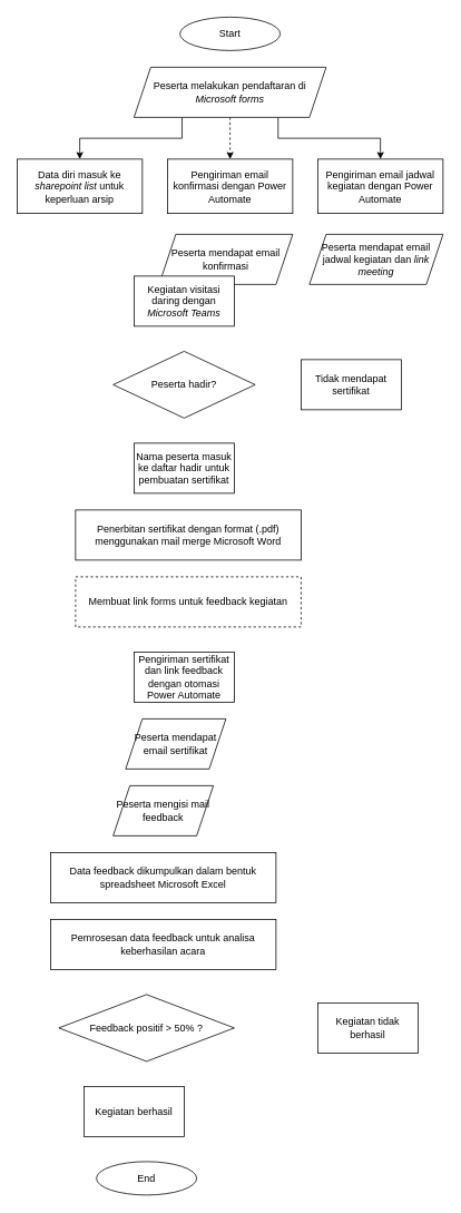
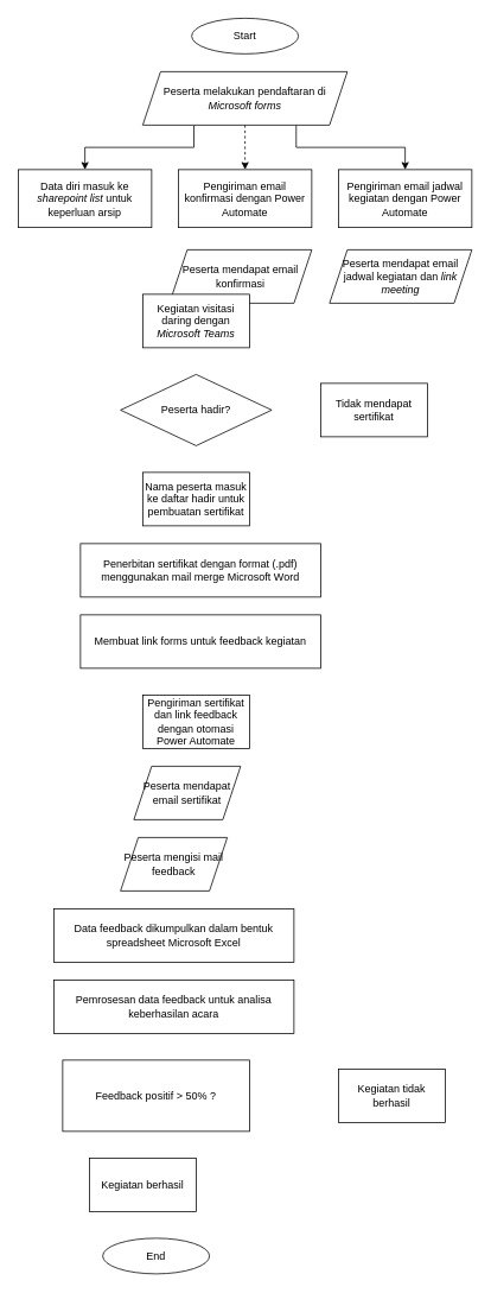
  <mxCell id="0" />
  <mxCell id="1" parent="0" />
  <mxCell id="2" value="Start" style="ellipse;whiteSpace=wrap;html=1;" vertex="1" parent="1"><mxGeometry x="215" y="20" width="120" height="40" as="geometry" /></mxCell>
  <mxCell id="3" style="edgeStyle=orthogonalEdgeStyle;rounded=0;orthogonalLoop=1;jettySize=auto;html=1;exitX=0.25;exitY=1;exitDx=0;exitDy=0;entryX=0.5;entryY=0;entryDx=0;entryDy=0;" edge="1" parent="1" source="6" target="7"><mxGeometry relative="1" as="geometry" /></mxCell>
  <mxCell id="4" style="edgeStyle=orthogonalEdgeStyle;rounded=0;orthogonalLoop=1;jettySize=auto;html=1;exitX=0.5;exitY=1;exitDx=0;exitDy=0;entryX=0.5;entryY=0;entryDx=0;entryDy=0;dashed=1;" edge="1" parent="1" source="6" target="8"><mxGeometry relative="1" as="geometry" /></mxCell>
  <mxCell id="5" style="edgeStyle=orthogonalEdgeStyle;rounded=0;orthogonalLoop=1;jettySize=auto;html=1;exitX=0.75;exitY=1;exitDx=0;exitDy=0;entryX=0.5;entryY=0;entryDx=0;entryDy=0;" edge="1" parent="1" source="6" target="9"><mxGeometry relative="1" as="geometry" /></mxCell>
  <mxCell id="6" value="Peserta melakukan pendaftaran di &lt;i&gt;Microsoft&amp;nbsp;forms&lt;/i&gt;" style="shape=parallelogram;perimeter=parallelogramPerimeter;whiteSpace=wrap;html=1;fixedSize=1;" vertex="1" parent="1"><mxGeometry x="160" y="80" width="230" height="60" as="geometry" /></mxCell>
  <mxCell id="7" value="Data diri masuk ke &lt;i&gt;sharepoint list &lt;/i&gt;untuk keperluan arsip" style="rounded=0;whiteSpace=wrap;html=1;" vertex="1" parent="1"><mxGeometry x="20" y="190" width="150" height="65" as="geometry" /></mxCell>
  <mxCell id="8" value="Pengiriman email konfirmasi dengan Power Automate" style="rounded=0;whiteSpace=wrap;html=1;" vertex="1" parent="1"><mxGeometry x="200" y="190" width="150" height="65" as="geometry" /></mxCell>
  <mxCell id="9" value="Pengiriman email jadwal kegiatan dengan Power Automate" style="rounded=0;whiteSpace=wrap;html=1;" vertex="1" parent="1"><mxGeometry x="380" y="190" width="150" height="65" as="geometry" /></mxCell>
  <mxCell id="10" value="Peserta mendapat email konfirmasi" style="shape=parallelogram;perimeter=parallelogramPerimeter;whiteSpace=wrap;html=1;fixedSize=1;" vertex="1" parent="1"><mxGeometry x="190" y="280" width="160" height="60" as="geometry" /></mxCell>
  <mxCell id="11" value="Peserta mendapat email jadwal kegiatan dan &lt;i&gt;link meeting&lt;/i&gt;" style="shape=parallelogram;perimeter=parallelogramPerimeter;whiteSpace=wrap;html=1;fixedSize=1;" vertex="1" parent="1"><mxGeometry x="370" y="280" width="160" height="60" as="geometry" /></mxCell>
  <mxCell id="12" value="Kegiatan visitasi daring dengan &lt;i&gt;Microsoft Teams&lt;/i&gt;" style="rounded=0;whiteSpace=wrap;html=1;" vertex="1" parent="1"><mxGeometry x="160" y="330" width="120" height="60" as="geometry" /></mxCell>
  <mxCell id="13" value="Peserta hadir?" style="rhombus;whiteSpace=wrap;html=1;" vertex="1" parent="1"><mxGeometry x="135" y="420" width="170" height="80" as="geometry" /></mxCell>
  <mxCell id="14" value="Tidak mendapat sertifikat" style="rounded=0;whiteSpace=wrap;html=1;" vertex="1" parent="1"><mxGeometry x="360" y="430" width="120" height="60" as="geometry" /></mxCell>
  <mxCell id="15" value="Nama peserta masuk ke daftar hadir untuk pembuatan sertifikat" style="rounded=0;whiteSpace=wrap;html=1;" vertex="1" parent="1"><mxGeometry x="160" y="530" width="120" height="60" as="geometry" /></mxCell>
  <mxCell id="16" value="Penerbitan sertifikat dengan format (.pdf) menggunakan mail merge Microsoft Word" style="rounded=0;whiteSpace=wrap;html=1;" vertex="1" parent="1"><mxGeometry x="90" y="610" width="270" height="60" as="geometry" /></mxCell>
  <mxCell id="17" value="Pengiriman sertifikat dan link feedback dengan otomasi Power Automate" style="rounded=0;whiteSpace=wrap;html=1;" vertex="1" parent="1"><mxGeometry x="160" y="780" width="120" height="60" as="geometry" /></mxCell>
- <mxCell id="18" value="Membuat link forms untuk feedback kegiatan" style="rounded=0;whiteSpace=wrap;html=1;dashed=1;" vertex="1" parent="1"><mxGeometry x="90" y="690" width="270" height="60" as="geometry" /></mxCell>
+ <mxCell id="18" value="Membuat link forms untuk feedback kegiatan" style="rounded=0;whiteSpace=wrap;html=1;" vertex="1" parent="1"><mxGeometry x="90" y="690" width="270" height="60" as="geometry" /></mxCell>
  <mxCell id="19" value="Data feedback dikumpulkan dalam bentuk spreadsheet Microsoft Excel" style="rounded=0;whiteSpace=wrap;html=1;" vertex="1" parent="1"><mxGeometry x="60" y="1020" width="270" height="60" as="geometry" /></mxCell>
  <mxCell id="20" value="Peserta mendapat email sertifikat" style="shape=parallelogram;perimeter=parallelogramPerimeter;whiteSpace=wrap;html=1;fixedSize=1;" vertex="1" parent="1"><mxGeometry x="150" y="860" width="120" height="60" as="geometry" /></mxCell>
  <mxCell id="21" value="Peserta mengisi mail feedback" style="shape=parallelogram;perimeter=parallelogramPerimeter;whiteSpace=wrap;html=1;fixedSize=1;" vertex="1" parent="1"><mxGeometry x="135" y="940" width="120" height="60" as="geometry" /></mxCell>
  <mxCell id="22" value="Pemrosesan data feedback untuk analisa keberhasilan acara" style="rounded=0;whiteSpace=wrap;html=1;" vertex="1" parent="1"><mxGeometry x="60" y="1100" width="270" height="60" as="geometry" /></mxCell>
- <mxCell id="23" value="Feedback positif &amp;gt; 50% ?" style="rhombus;whiteSpace=wrap;html=1;" vertex="1" parent="1"><mxGeometry x="70" y="1190" width="210" height="80" as="geometry" /></mxCell>
+ <mxCell id="23" value="Feedback positif &amp;gt; 50% ?" style="whiteSpace=wrap;html=1;rounded=0;" vertex="1" parent="1"><mxGeometry x="70" y="1190" width="210" height="80" as="geometry" /></mxCell>
  <mxCell id="24" value="Kegiatan berhasil" style="rounded=0;whiteSpace=wrap;html=1;" vertex="1" parent="1"><mxGeometry x="100" y="1300" width="120" height="60" as="geometry" /></mxCell>
  <mxCell id="25" value="Kegiatan tidak berhasil" style="rounded=0;whiteSpace=wrap;html=1;" vertex="1" parent="1"><mxGeometry x="380" y="1200" width="120" height="60" as="geometry" /></mxCell>
  <mxCell id="26" value="End" style="ellipse;whiteSpace=wrap;html=1;" vertex="1" parent="1"><mxGeometry x="115" y="1390" width="120" height="40" as="geometry" /></mxCell>
